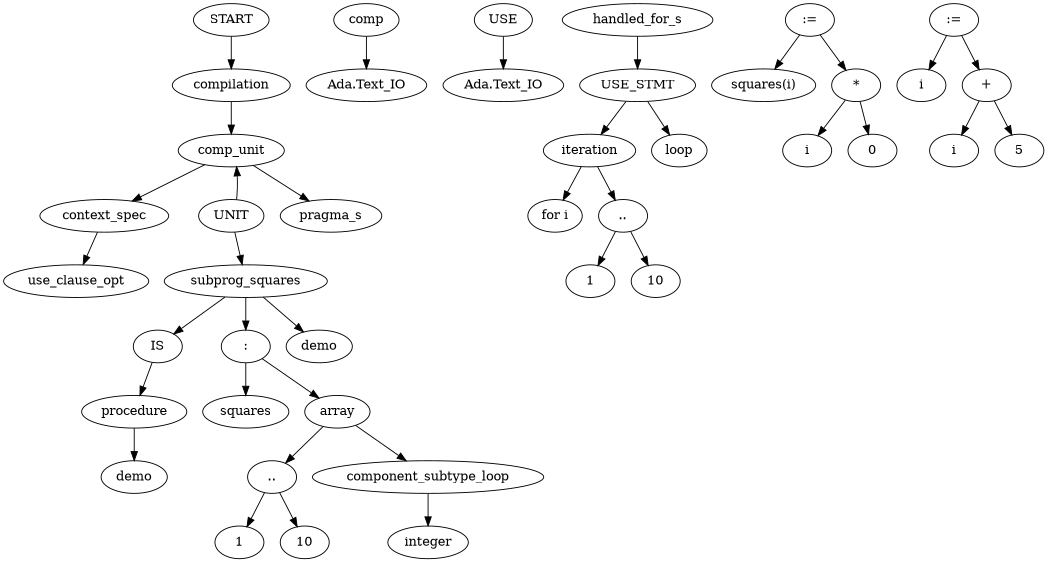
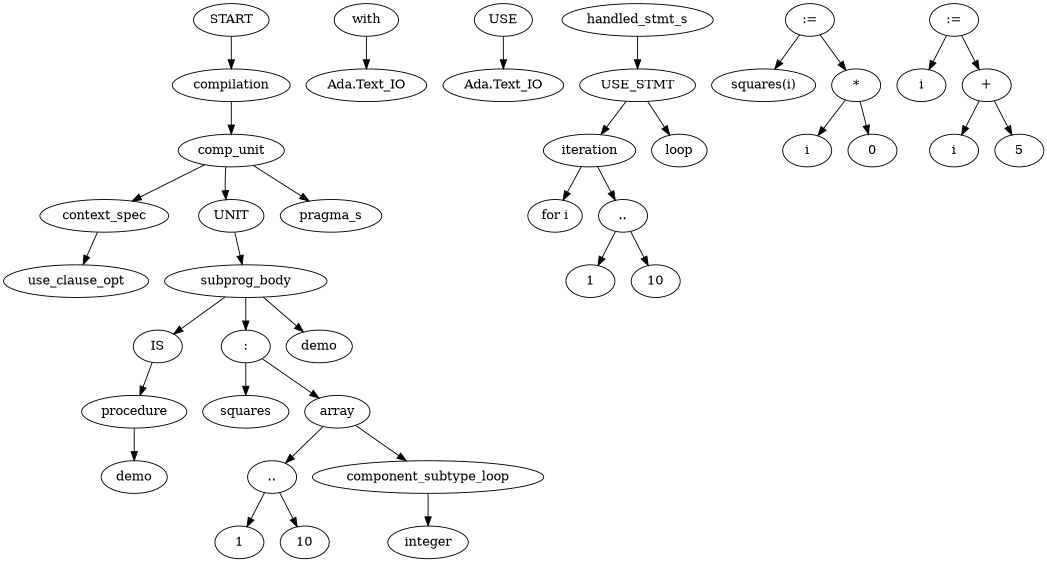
  digraph {
    n1 [label=START]
    n2 [label=compilation]
    n3 [label=comp_unit]
    n4 [label=context_spec]
    n5 [label=UNIT]
    n6 [label=pragma_s]
    n7 [label=use_clause_opt]
-   n8 [label=subprog_squares]
-   n9 [label=comp]
+   n8 [label=subprog_body]
+   n9 [label=with]
    n10 [label="Ada.Text_IO"]
    n11 [label=USE]
    n12 [label="Ada.Text_IO"]
    n13 [label=IS]
    n14 [label=":"]
    n15 [label=demo]
    n16 [label=procedure]
    n17 [label=squares]
    n18 [label=array]
    n19 [label=demo]
    n20 [label=".."]
    n21 [label=component_subtype_loop]
    n22 [label=1]
    n23 [label=10]
    n24 [label=integer]
-   n25 [label=handled_for_s]
+   n25 [label=handled_stmt_s]
    n26 [label=USE_STMT]
    n27 [label=iteration]
    n28 [label=loop]
    n29 [label="for i"]
    n30 [label=".."]
    n31 [label=1]
    n32 [label=10]
    n33 [label=":="]
    n34 [label="squares(i)"]
    n35 [label="*"]
    n36 [label=":="]
    n37 [label=i]
    n38 [label="+"]
    n39 [label=i]
    n40 [label=0]
    n41 [label=i]
    n42 [label=5]
    n1 -> n2
    n2 -> n3
    n3 -> n4
-   n5 -> n3
+   n3 -> n5
    n3 -> n6
    n4 -> n7
    n5 -> n8
    n8 -> n13
    n8 -> n14
    n8 -> n15
    n9 -> n10
    n11 -> n12
    n13 -> n16
    n14 -> n17
    n14 -> n18
    n16 -> n19
    n18 -> n20
    n18 -> n21
    n20 -> n22
    n20 -> n23
    n21 -> n24
    n25 -> n26
    n26 -> n27
    n26 -> n28
    n27 -> n29
    n27 -> n30
    n30 -> n31
    n30 -> n32
    n33 -> n34
    n33 -> n35
    n35 -> n39
    n35 -> n40
    n36 -> n37
    n36 -> n38
    n38 -> n41
    n38 -> n42
  }
